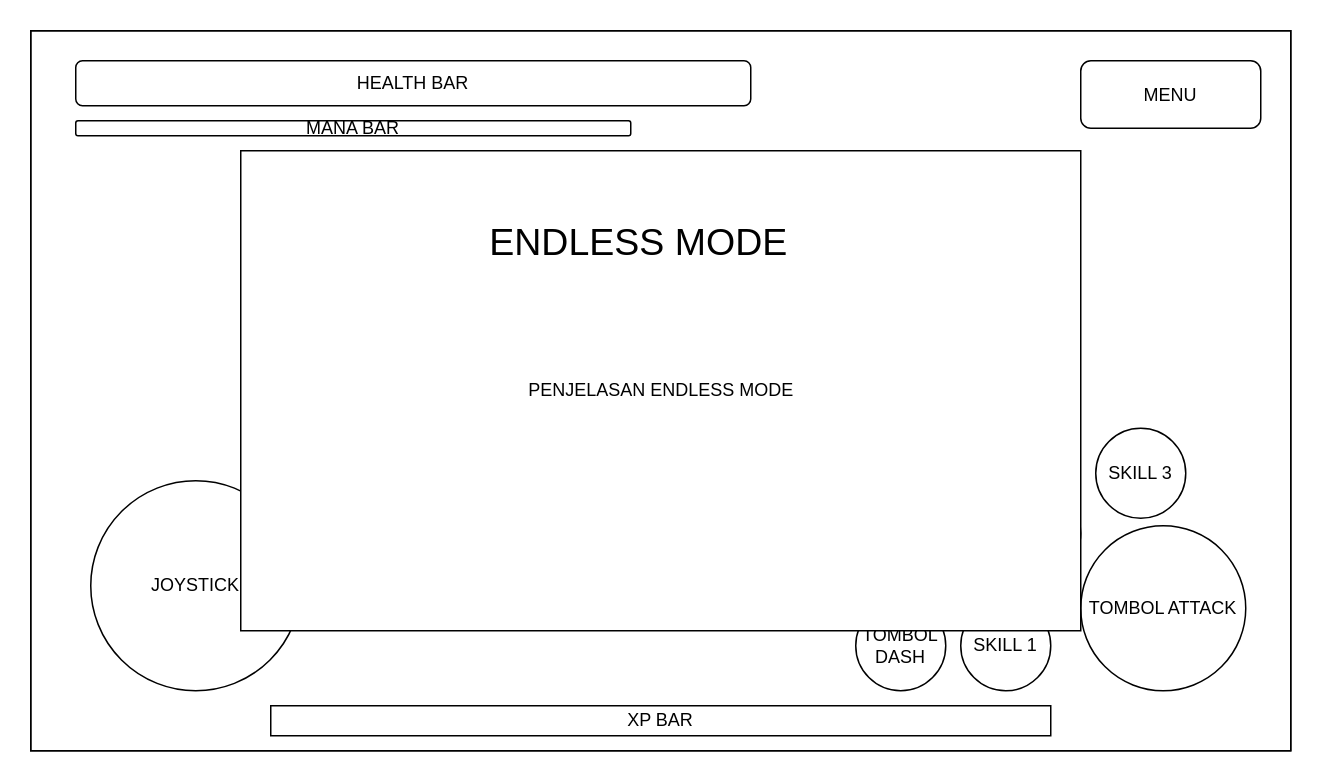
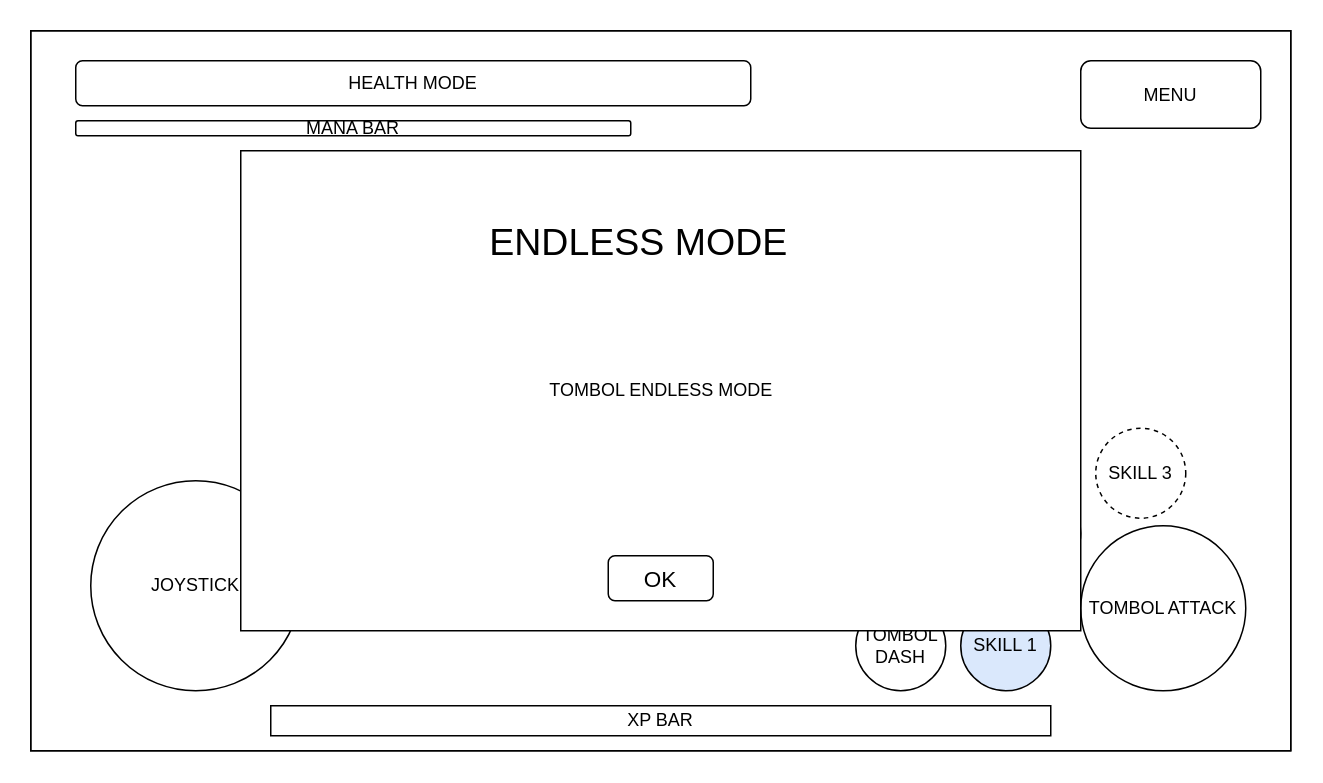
  <mxCell id="0" />
  <mxCell id="1" parent="0" />
  <mxCell id="2" value="" style="rounded=0;whiteSpace=wrap;html=1;fillColor=none;" vertex="1" parent="1"><mxGeometry width="840" height="480" as="geometry" x="20" y="20" /></mxCell>
  <mxCell id="3" value="JOYSTICK" style="ellipse;whiteSpace=wrap;html=1;aspect=fixed;" vertex="1" parent="1"><mxGeometry x="60" y="320" width="140" height="140" as="geometry" /></mxCell>
  <mxCell id="4" value="TOMBOL ATTACK" style="ellipse;whiteSpace=wrap;html=1;aspect=fixed;" vertex="1" parent="1"><mxGeometry x="720" y="350" width="110" height="110" as="geometry" /></mxCell>
- <mxCell id="5" value="SKILL 1" style="ellipse;whiteSpace=wrap;html=1;aspect=fixed;" vertex="1" parent="1"><mxGeometry x="640" y="400" width="60" height="60" as="geometry" /></mxCell>
+ <mxCell id="5" value="SKILL 1" style="ellipse;whiteSpace=wrap;html=1;aspect=fixed;fillColor=#dae8fc;" vertex="1" parent="1"><mxGeometry x="640" y="400" width="60" height="60" as="geometry" /></mxCell>
  <mxCell id="6" value="SKILL 2" style="ellipse;whiteSpace=wrap;html=1;aspect=fixed;" vertex="1" parent="1"><mxGeometry x="660" y="325" width="60" height="60" as="geometry" /></mxCell>
- <mxCell id="7" value="SKILL 3" style="ellipse;whiteSpace=wrap;html=1;aspect=fixed;" vertex="1" parent="1"><mxGeometry x="730" y="285" width="60" height="60" as="geometry" /></mxCell>
+ <mxCell id="7" value="SKILL 3" style="ellipse;whiteSpace=wrap;html=1;aspect=fixed;dashed=1;" vertex="1" parent="1"><mxGeometry x="730" y="285" width="60" height="60" as="geometry" /></mxCell>
  <mxCell id="8" value="TOMBOL&lt;br&gt;DASH" style="ellipse;whiteSpace=wrap;html=1;aspect=fixed;" vertex="1" parent="1"><mxGeometry x="570" y="400" width="60" height="60" as="geometry" /></mxCell>
  <mxCell id="9" value="XP BAR" style="rounded=0;whiteSpace=wrap;html=1;" vertex="1" parent="1"><mxGeometry x="180" y="470" width="520" height="20" as="geometry" /></mxCell>
  <mxCell id="10" value="MENU" style="rounded=1;whiteSpace=wrap;html=1;" vertex="1" parent="1"><mxGeometry x="720" y="40" width="120" height="45" as="geometry" /></mxCell>
- <mxCell id="11" value="HEALTH BAR" style="rounded=1;whiteSpace=wrap;html=1;" vertex="1" parent="1"><mxGeometry x="50" y="40" width="450" height="30" as="geometry" /></mxCell>
+ <mxCell id="11" value="HEALTH MODE" style="rounded=1;whiteSpace=wrap;html=1;" vertex="1" parent="1"><mxGeometry x="50" y="40" width="450" height="30" as="geometry" /></mxCell>
  <mxCell id="12" value="MANA BAR" style="rounded=1;whiteSpace=wrap;html=1;" vertex="1" parent="1"><mxGeometry x="50" y="80" width="370" height="10" as="geometry" /></mxCell>
  <mxCell id="13" value="" style="rounded=0;whiteSpace=wrap;html=1;fillColor=none;" vertex="1" parent="1"><mxGeometry width="840" height="480" as="geometry" x="20" y="20" /></mxCell>
  <mxCell id="14" value="" style="rounded=0;whiteSpace=wrap;html=1;" vertex="1" parent="1"><mxGeometry x="160" y="100" width="560" height="320" as="geometry" /></mxCell>
  <mxCell id="15" value="&lt;font style=&quot;font-size: 25px&quot;&gt;ENDLESS MODE&lt;/font&gt;" style="text;html=1;align=center;verticalAlign=middle;resizable=0;points=[];autosize=1;" vertex="1" parent="1"><mxGeometry x="320" y="150" width="210" height="20" as="geometry" /></mxCell>
- <mxCell id="16" value="PENJELASAN ENDLESS MODE" style="text;html=1;align=center;verticalAlign=middle;resizable=0;points=[];autosize=1;" vertex="1" parent="1"><mxGeometry x="345" y="250" width="190" height="20" as="geometry" /></mxCell>
+ <mxCell id="16" value="TOMBOL ENDLESS MODE" style="text;html=1;align=center;verticalAlign=middle;resizable=0;points=[];autosize=1;" vertex="1" parent="1"><mxGeometry x="345" y="250" width="190" height="20" as="geometry" /></mxCell>
+ <mxCell id="17" value="&lt;font style=&quot;font-size: 15px&quot;&gt;OK&lt;/font&gt;" style="rounded=1;whiteSpace=wrap;html=1;" vertex="1" parent="1"><mxGeometry x="405" y="370" width="70" height="30" as="geometry" /></mxCell>
